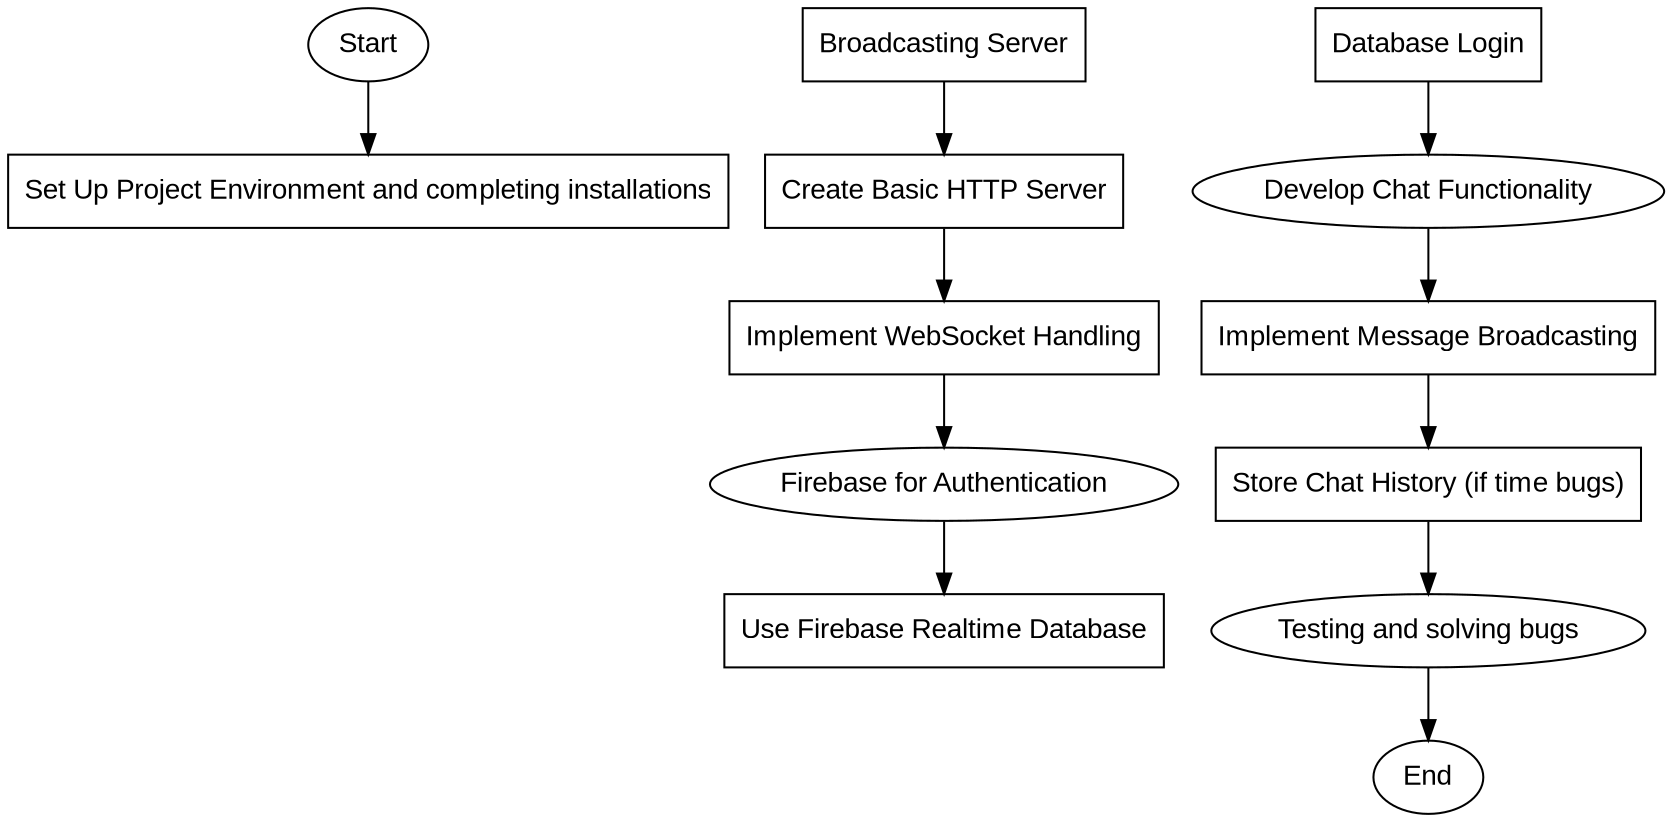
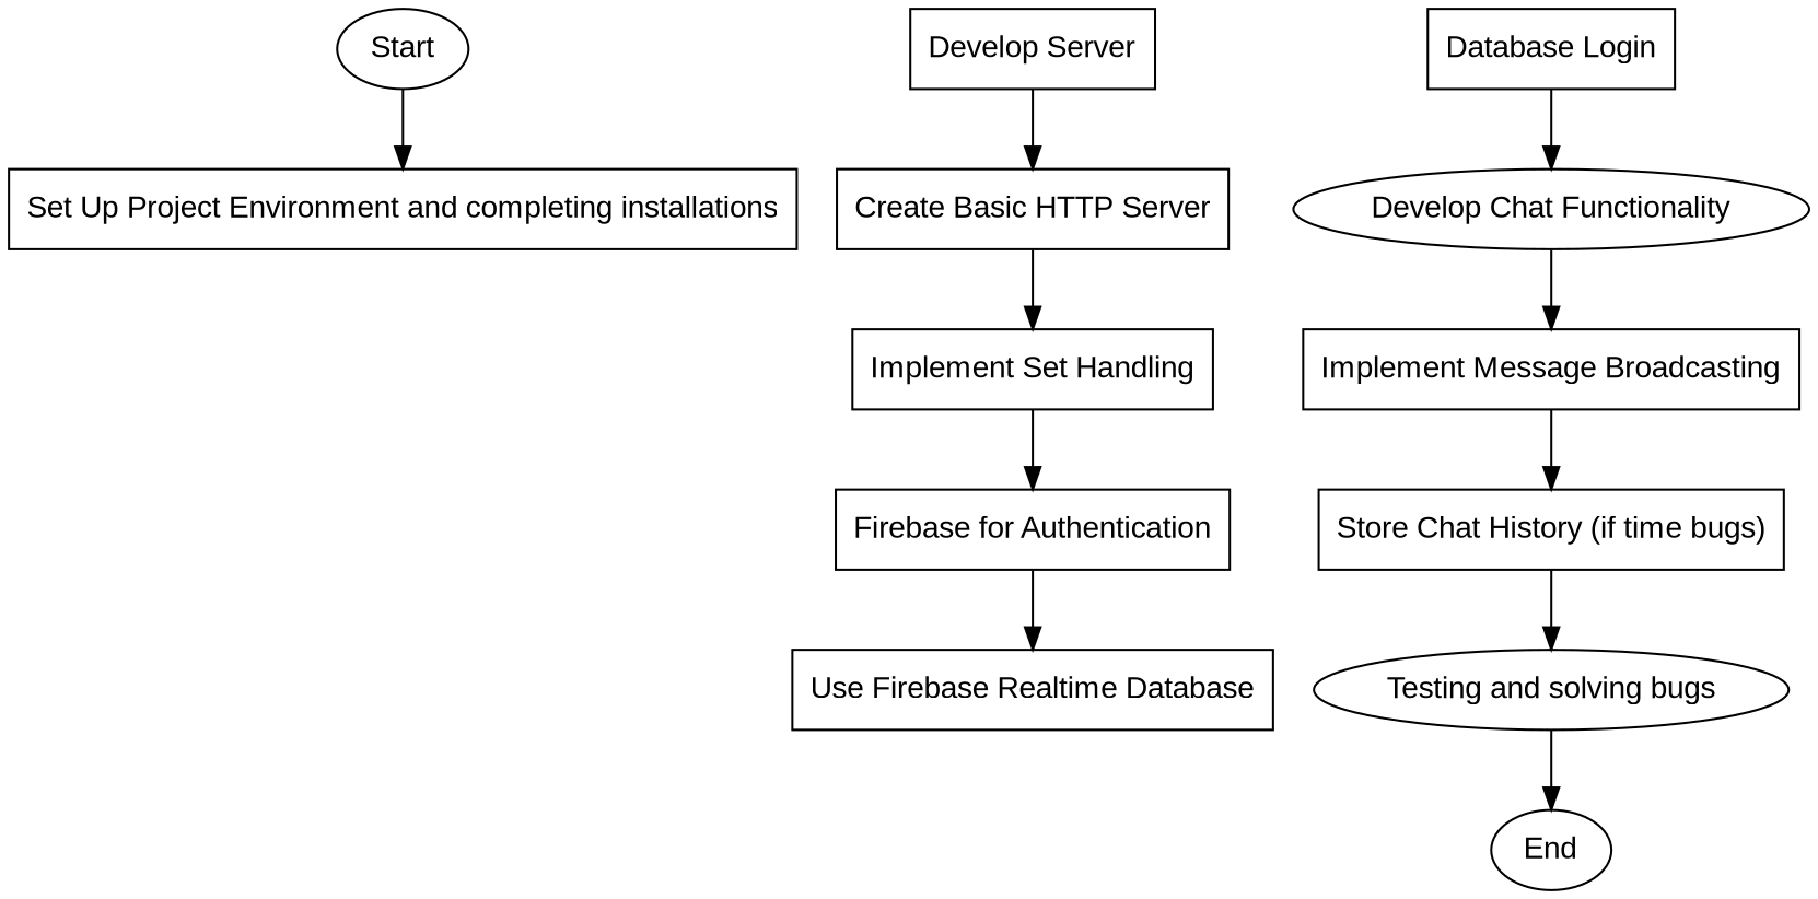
  digraph {
    node [fontname=Arial shape=box]
    n1 [label=Start shape=ellipse]
    n2 [label="Set Up Project Environment and completing installations"]
-   n3 [label="Broadcasting Server"]
+   n3 [label="Develop Server"]
    n4 [label="Create Basic HTTP Server"]
-   n5 [label="Implement WebSocket Handling"]
-   n6 [label="Firebase for Authentication" shape=ellipse]
+   n5 [label="Implement Set Handling"]
+   n6 [label="Firebase for Authentication"]
    n7 [label="Use Firebase Realtime Database"]
    n8 [label="Database Login"]
    n9 [label="Develop Chat Functionality" shape=ellipse]
    n10 [label="Implement Message Broadcasting"]
    n11 [label="Store Chat History (if time bugs)"]
    n12 [label="Testing and solving bugs" shape=ellipse]
    n13 [label=End shape=ellipse]
    n1 -> n2
    n3 -> n4
    n4 -> n5
    n5 -> n6
    n6 -> n7
    n8 -> n9
    n9 -> n10
    n10 -> n11
    n11 -> n12
    n12 -> n13
  }
